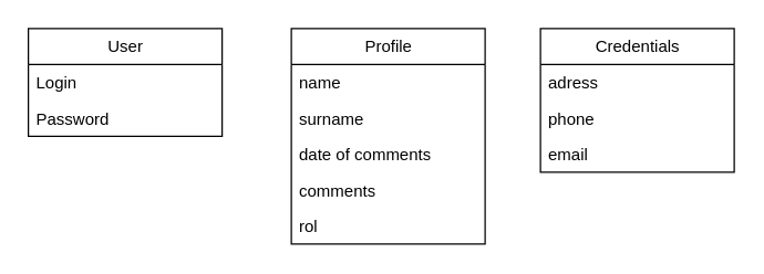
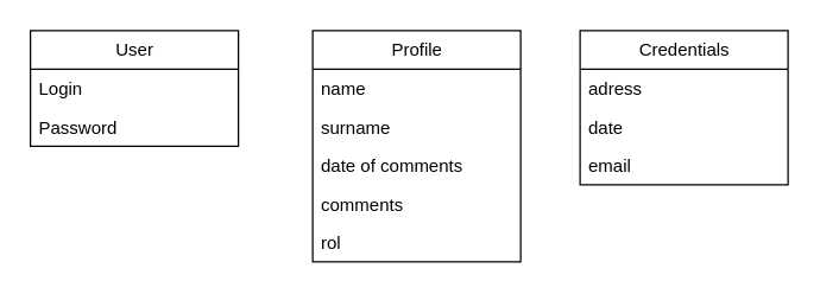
  <mxCell id="0" />
  <mxCell id="1" parent="0" />
  <mxCell id="2" value="User" style="swimlane;fontStyle=0;childLayout=stackLayout;horizontal=1;startSize=26;fillColor=none;horizontalStack=0;resizeParent=1;resizeParentMax=0;resizeLast=0;collapsible=1;marginBottom=0;html=1;" vertex="1" parent="1"><mxGeometry x="20" y="20" width="140" height="78" as="geometry" /></mxCell>
  <mxCell id="3" value="Login" style="text;strokeColor=none;fillColor=none;align=left;verticalAlign=top;spacingLeft=4;spacingRight=4;overflow=hidden;rotatable=0;points=[[0,0.5],[1,0.5]];portConstraint=eastwest;whiteSpace=wrap;html=1;" vertex="1" parent="2"><mxGeometry y="26" width="140" height="26" as="geometry" /></mxCell>
  <mxCell id="4" value="Password" style="text;strokeColor=none;fillColor=none;align=left;verticalAlign=top;spacingLeft=4;spacingRight=4;overflow=hidden;rotatable=0;points=[[0,0.5],[1,0.5]];portConstraint=eastwest;whiteSpace=wrap;html=1;" vertex="1" parent="2"><mxGeometry y="52" width="140" height="26" as="geometry" /></mxCell>
  <mxCell id="5" value="Profile" style="swimlane;fontStyle=0;childLayout=stackLayout;horizontal=1;startSize=26;fillColor=none;horizontalStack=0;resizeParent=1;resizeParentMax=0;resizeLast=0;collapsible=1;marginBottom=0;html=1;" vertex="1" parent="1"><mxGeometry x="210" y="20" width="140" height="156" as="geometry" /></mxCell>
  <mxCell id="6" value="name" style="text;strokeColor=none;fillColor=none;align=left;verticalAlign=top;spacingLeft=4;spacingRight=4;overflow=hidden;rotatable=0;points=[[0,0.5],[1,0.5]];portConstraint=eastwest;whiteSpace=wrap;html=1;" vertex="1" parent="5"><mxGeometry y="26" width="140" height="26" as="geometry" /></mxCell>
  <mxCell id="7" value="surname" style="text;strokeColor=none;fillColor=none;align=left;verticalAlign=top;spacingLeft=4;spacingRight=4;overflow=hidden;rotatable=0;points=[[0,0.5],[1,0.5]];portConstraint=eastwest;whiteSpace=wrap;html=1;" vertex="1" parent="5"><mxGeometry y="52" width="140" height="26" as="geometry" /></mxCell>
  <mxCell id="8" value="date of comments" style="text;strokeColor=none;fillColor=none;align=left;verticalAlign=top;spacingLeft=4;spacingRight=4;overflow=hidden;rotatable=0;points=[[0,0.5],[1,0.5]];portConstraint=eastwest;whiteSpace=wrap;html=1;" vertex="1" parent="5"><mxGeometry y="78" width="140" height="26" as="geometry" /></mxCell>
  <mxCell id="9" value="comments" style="text;strokeColor=none;fillColor=none;align=left;verticalAlign=top;spacingLeft=4;spacingRight=4;overflow=hidden;rotatable=0;points=[[0,0.5],[1,0.5]];portConstraint=eastwest;whiteSpace=wrap;html=1;" vertex="1" parent="5"><mxGeometry y="104" width="140" height="26" as="geometry" /></mxCell>
  <mxCell id="10" value="rol" style="text;strokeColor=none;fillColor=none;align=left;verticalAlign=top;spacingLeft=4;spacingRight=4;overflow=hidden;rotatable=0;points=[[0,0.5],[1,0.5]];portConstraint=eastwest;whiteSpace=wrap;html=1;" vertex="1" parent="5"><mxGeometry y="130" width="140" height="26" as="geometry" /></mxCell>
  <mxCell id="11" value="Credentials" style="swimlane;fontStyle=0;childLayout=stackLayout;horizontal=1;startSize=26;fillColor=none;horizontalStack=0;resizeParent=1;resizeParentMax=0;resizeLast=0;collapsible=1;marginBottom=0;html=1;" vertex="1" parent="1"><mxGeometry x="390" y="20" width="140" height="104" as="geometry" /></mxCell>
  <mxCell id="12" value="adress" style="text;strokeColor=none;fillColor=none;align=left;verticalAlign=top;spacingLeft=4;spacingRight=4;overflow=hidden;rotatable=0;points=[[0,0.5],[1,0.5]];portConstraint=eastwest;whiteSpace=wrap;html=1;" vertex="1" parent="11"><mxGeometry y="26" width="140" height="26" as="geometry" /></mxCell>
- <mxCell id="13" value="phone" style="text;strokeColor=none;fillColor=none;align=left;verticalAlign=top;spacingLeft=4;spacingRight=4;overflow=hidden;rotatable=0;points=[[0,0.5],[1,0.5]];portConstraint=eastwest;whiteSpace=wrap;html=1;" vertex="1" parent="11"><mxGeometry y="52" width="140" height="26" as="geometry" /></mxCell>
+ <mxCell id="13" value="date" style="text;strokeColor=none;fillColor=none;align=left;verticalAlign=top;spacingLeft=4;spacingRight=4;overflow=hidden;rotatable=0;points=[[0,0.5],[1,0.5]];portConstraint=eastwest;whiteSpace=wrap;html=1;" vertex="1" parent="11"><mxGeometry y="52" width="140" height="26" as="geometry" /></mxCell>
  <mxCell id="14" value="email" style="text;strokeColor=none;fillColor=none;align=left;verticalAlign=top;spacingLeft=4;spacingRight=4;overflow=hidden;rotatable=0;points=[[0,0.5],[1,0.5]];portConstraint=eastwest;whiteSpace=wrap;html=1;" vertex="1" parent="11"><mxGeometry y="78" width="140" height="26" as="geometry" /></mxCell>
